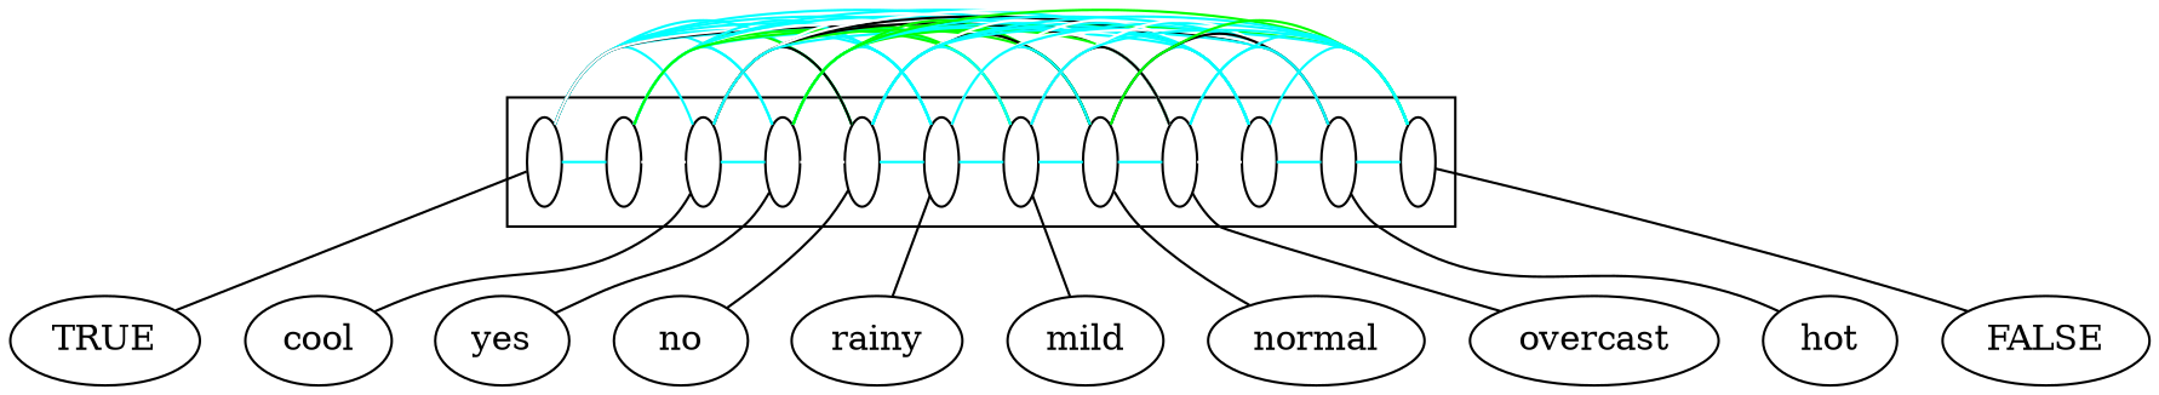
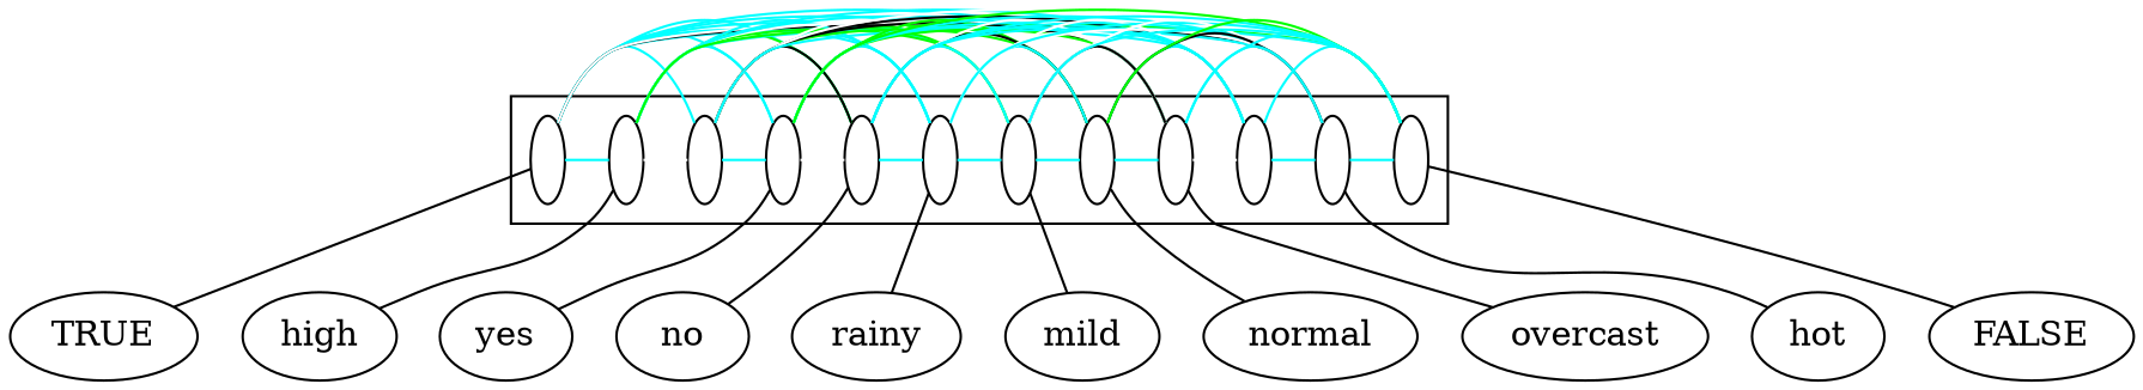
  digraph {
    compound=True
    node [fillcolor=white fixedsize=True]
    edge [arrowhead=none color=cyan]
    n1 [label=" " width=0.2]
    n2 [label=" " width=0.2]
    n3 [label=" " width=0.2]
    n4 [label=" " width=0.2]
    n5 [label=" " width=0.2]
    n6 [label=" " width=0.2]
    n7 [label=" " width=0.2]
    n8 [label=" " width=0.2]
    n9 [label=" " width=0.2]
    n10 [label=" " width=0.2]
    n11 [label=" " width=0.2]
    n12 [label=" " width=0.2]
    TRUE [fillcolor="" fixedsize=""]
-   cool [fillcolor="" fixedsize=""]
+   high [fillcolor="" fixedsize=""]
    yes [fillcolor="" fixedsize=""]
    no [fillcolor="" fixedsize=""]
    rainy [fillcolor="" fixedsize=""]
    mild [fillcolor="" fixedsize=""]
    normal [fillcolor="" fixedsize=""]
    overcast [fillcolor="" fixedsize=""]
    hot [fillcolor="" fixedsize=""]
    FALSE [fillcolor="" fixedsize=""]
    subgraph cluster_1 {
      subgraph sub_2 {
        rank=same
        n1
        n2
        n3
        n4
        n5
        n6
        n7
        n8
        n9
        n10
        n11
        n12
      }
    }
    n1 -> n2
    n1 -> n3
    n1 -> n4
    n1 -> n5
    n1 -> n6
    n1 -> n7
    n1 -> n8
    n1 -> n9
    n1 -> n10
    n1 -> n11 [color=black]
    n1 -> n12 [color=white]
    n1 -> TRUE [color=""]
    n2 -> n3 [color=white]
    n2 -> n4
    n2 -> n5 [color=green]
    n2 -> n6
    n2 -> n7 [color=green]
    n2 -> n8 [color=white]
    n2 -> n9
    n2 -> n10
    n2 -> n11
    n2 -> n12 [color=green]
+   n2 -> high [color=""]
    n3 -> n4
    n3 -> n5 [color=black]
    n3 -> n6
    n3 -> n7 [color=white]
    n3 -> n8 [color=green]
    n3 -> n9 [color=black]
    n3 -> n10 [color=black]
    n3 -> n11 [color=white]
    n3 -> n12
-   n3 -> cool [color=""]
    n4 -> n5 [color=white]
    n4 -> n6
    n4 -> n7 [color=green]
    n4 -> n8 [color=green]
    n4 -> n9 [color=green]
    n4 -> n10
    n4 -> n11
    n4 -> n12 [color=green]
    n4 -> yes [color=""]
    n5 -> n6
    n5 -> n7
    n5 -> n8 [color=black]
    n5 -> n9 [color=white]
    n5 -> n10
    n5 -> n11
    n5 -> n12
    n5 -> no [color=""]
    n6 -> n7
    n6 -> n8
    n6 -> n9 [color=white]
    n6 -> n10 [color=white]
    n6 -> n11 [color=white]
    n6 -> n12
    n6 -> rainy [color=""]
    n7 -> n8
    n7 -> n9 [color=black]
    n7 -> n10
    n7 -> n11 [color=white]
    n7 -> n12
    n7 -> mild [color=""]
    n8 -> n9
    n8 -> n10
    n8 -> n11 [color=black]
    n8 -> n12 [color=green]
    n8 -> normal [color=""]
    n9 -> n10 [color=white]
    n9 -> n11
    n9 -> n12
    n9 -> overcast [color=""]
    n10 -> n11
    n10 -> n12
    n11 -> n12
    n11 -> hot [color=""]
    n12 -> FALSE [color=""]
  }
